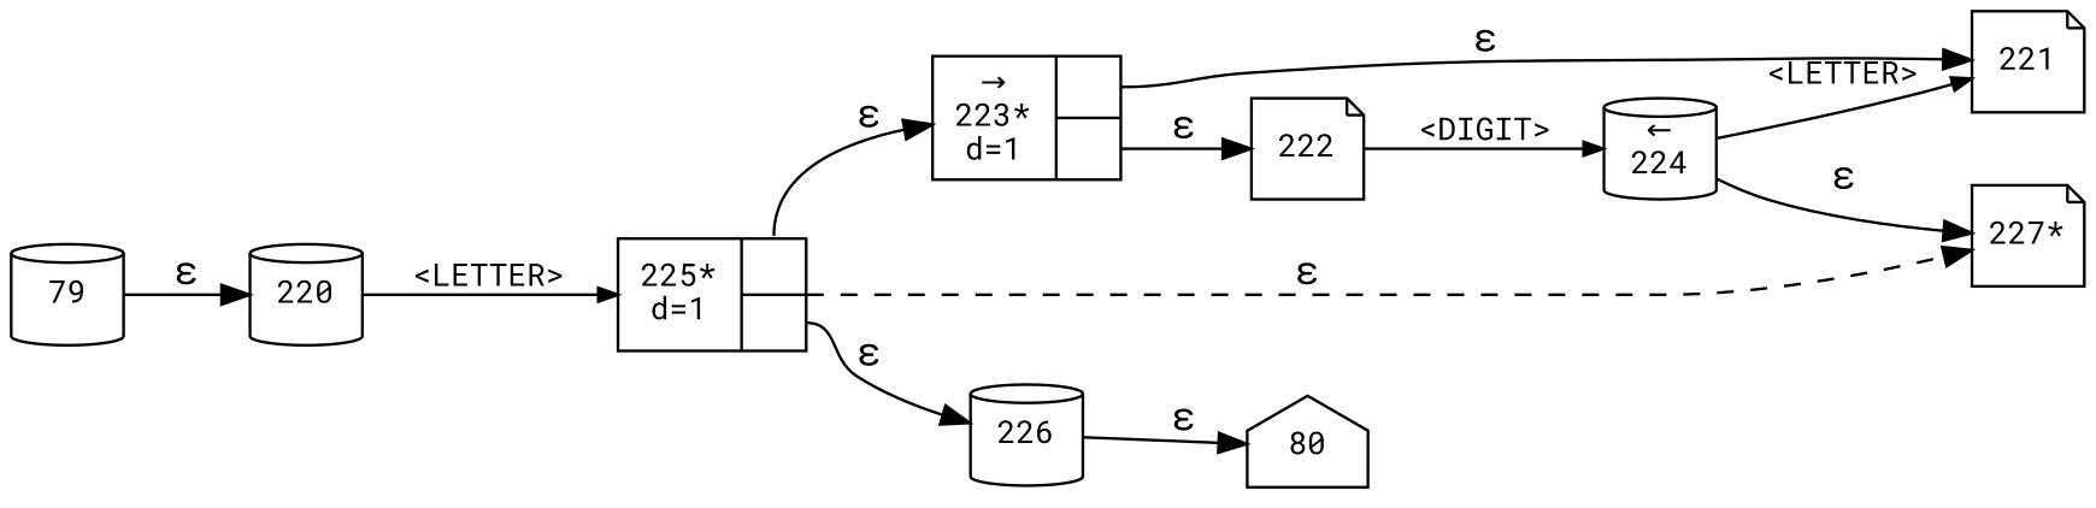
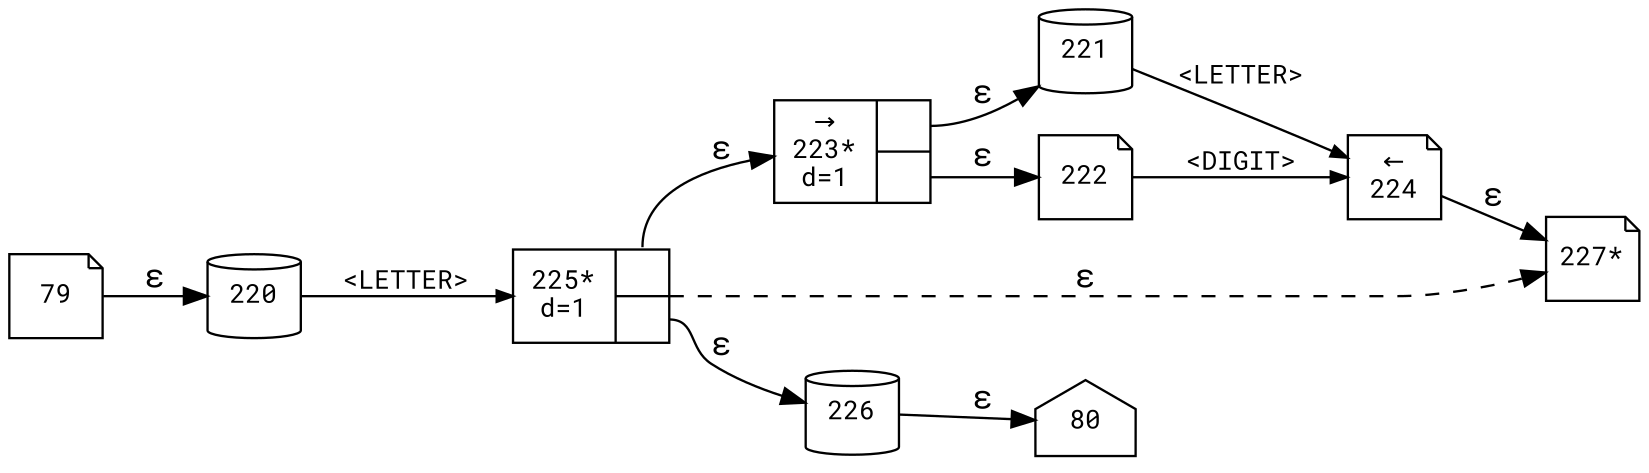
  digraph {
    fontname="Roboto Mono"
    rankdir=LR
    node [fixedsize=true fontname="Roboto Mono" fontsize=11 shape=cylinder peripheries=1]
    edge [fontname="Roboto Mono"]
    n1 [label=80 shape=house width=.6 peripheries=""]
-   n2 [label="&larr;\n224" width=.55]
+   n2 [label="&larr;\n224" shape=note width=.55]
    n3 [label="227*" shape=note width=.55]
    n4 [fixedsize=false label="{225*\nd=1|{<p0>|<p1>}}" shape=record]
    n5 [label=226 width=.55]
    n6 [fixedsize=false label="{&rarr;\n223*\nd=1|{<p0>|<p1>}}" shape=record]
-   n7 [label=221 shape=note width=.55]
+   n7 [label=221 width=.55]
    n8 [label=222 shape=note width=.55]
    n9 [label=220 width=.55]
-   n10 [label=79 width=.55]
+   n10 [label=79 shape=note width=.55]
    n2 -> n3 [label="&epsilon;"]
    n4 -> n3 [label="&epsilon;" style=dashed]
    n4 -> n5 [label="&epsilon;" tailport=p1]
    n4 -> n6 [label="&epsilon;" tailport=p0]
    n5 -> n1 [label="&epsilon;"]
    n6 -> n7 [label="&epsilon;" tailport=p0]
    n6 -> n8 [label="&epsilon;" tailport=p1]
-   n2 -> n7 [arrowhead=normal arrowsize=.7 fontsize=11 label="<LETTER>"]
+   n7 -> n2 [arrowhead=normal arrowsize=.7 fontsize=11 label="<LETTER>"]
    n8 -> n2 [arrowhead=normal arrowsize=.7 fontsize=11 label="<DIGIT>"]
    n9 -> n4 [arrowhead=normal arrowsize=.7 fontsize=11 label="<LETTER>"]
    n10 -> n9 [label="&epsilon;"]
  }
